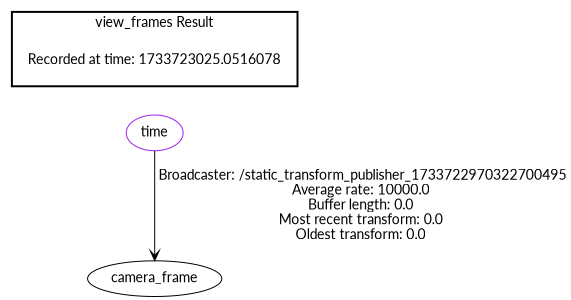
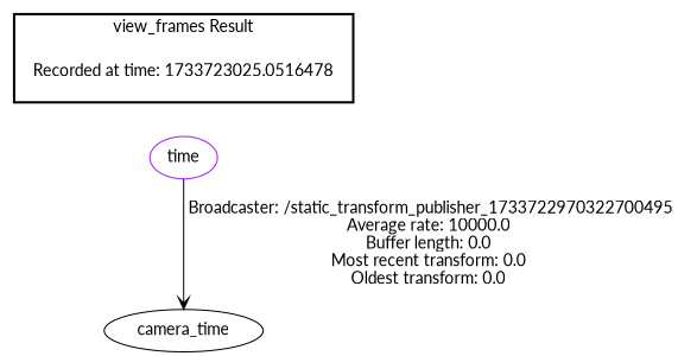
  digraph {
    fontname=Lato
    node [color=purple fillcolor=white fontname=Lato style=filled]
    edge [fontname=Lato]
-   "Recorded at time: 1733723025.0516078" [shape=plaintext]
+   "Recorded at time: 1733723025.0516078" [shape=plaintext label="Recorded at time: 1733723025.0516478"]
    n2 [label=time]
-   camera_frame [color=black]
+   camera_frame [color=black label=camera_time]
    subgraph cluster_1 {
      color=black
      label="view_frames Result"
      style=bold
      "Recorded at time: 1733723025.0516078"
    }
    "Recorded at time: 1733723025.0516078" -> n2 [style=invis]
    n2 -> camera_frame [arrowhead=vee label=" Broadcaster: /static_transform_publisher_1733722970322700495\nAverage rate: 10000.0\nBuffer length: 0.0\nMost recent transform: 0.0\nOldest transform: 0.0\n"]
  }
